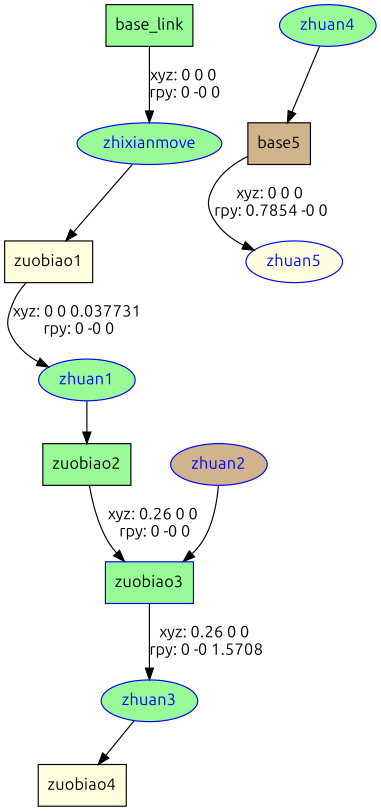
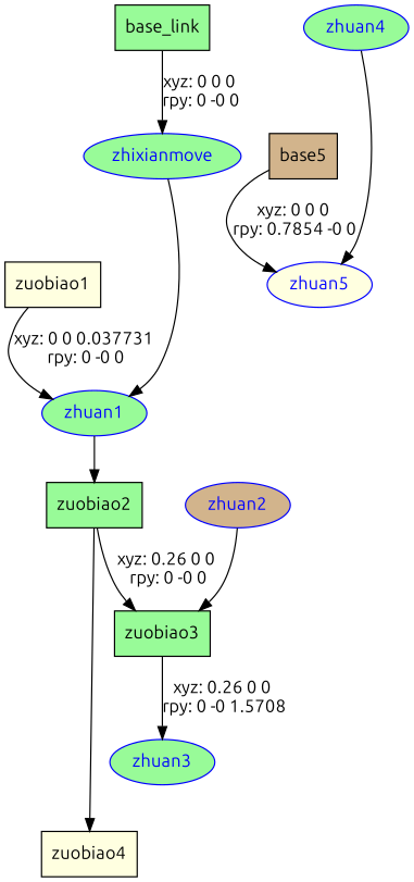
  digraph {
    fontname=Ubuntu
    node [fillcolor=palegreen fontname=Ubuntu shape=box style=filled]
    edge [fontname=Ubuntu]
    n1 [label=base_link]
    zhixianmove [color=blue fontcolor=blue shape=ellipse]
    n3 [fillcolor=lightyellow label=zuobiao1]
    zhuan1 [color=blue fontcolor=blue shape=ellipse]
    n5 [label=zuobiao2]
-   n6 [label=zuobiao3 color=blue]
+   n6 [label=zuobiao3]
    zhuan2 [color=blue fillcolor=tan fontcolor=blue shape=ellipse]
    zhuan3 [color=blue fontcolor=blue shape=ellipse]
    n9 [fillcolor=lightyellow label=zuobiao4]
    zhuan4 [color=blue fontcolor=blue shape=ellipse]
    n11 [fillcolor=tan label=base5]
    zhuan5 [color=blue fillcolor=lightyellow fontcolor=blue shape=ellipse]
    n1 -> zhixianmove [label="xyz: 0 0 0 \nrpy: 0 -0 0"]
-   zhixianmove -> n3
+   zhixianmove -> zhuan1
    n3 -> zhuan1 [label="xyz: 0 0 0.037731 \nrpy: 0 -0 0"]
    zhuan1 -> n5
    n5 -> n6 [label="xyz: 0.26 0 0 \nrpy: 0 -0 0"]
    n6 -> zhuan3 [label="xyz: 0.26 0 0 \nrpy: 0 -0 1.5708"]
    zhuan2 -> n6
-   zhuan3 -> n9
-   zhuan4 -> n11
+   n5 -> n9
+   zhuan4 -> zhuan5
    n11 -> zhuan5 [label="xyz: 0 0 0 \nrpy: 0.7854 -0 0"]
  }
